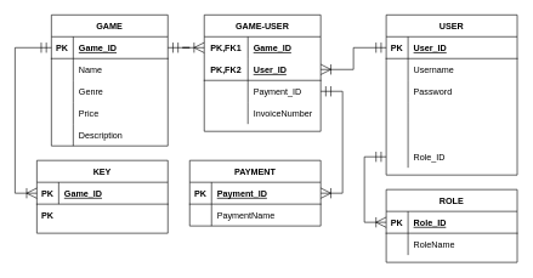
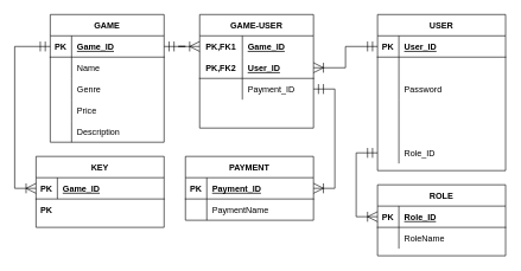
  <mxCell id="0" />
  <mxCell id="1" parent="0" />
  <mxCell id="2" value="GAME" style="shape=table;startSize=30;container=1;collapsible=1;childLayout=tableLayout;fixedRows=1;rowLines=0;fontStyle=1;align=center;resizeLast=1;fillColor=default;strokeColor=default;fontColor=default;" parent="1" vertex="1"><mxGeometry x="70" y="20" width="160" height="180" as="geometry"><mxRectangle x="40" y="40" width="60" height="30" as="alternateBounds" /></mxGeometry></mxCell>
  <mxCell id="3" value="" style="shape=partialRectangle;collapsible=0;dropTarget=0;pointerEvents=0;fillColor=none;top=0;left=0;bottom=1;right=0;points=[[0,0.5],[1,0.5]];portConstraint=eastwest;fontColor=default;" parent="2" vertex="1"><mxGeometry y="30" width="160" height="30" as="geometry" /></mxCell>
  <mxCell id="4" value="PK" style="shape=partialRectangle;connectable=0;fillColor=none;top=0;left=0;bottom=0;right=0;fontStyle=1;overflow=hidden;" parent="3" vertex="1"><mxGeometry width="30" height="30" as="geometry"><mxRectangle width="30" height="30" as="alternateBounds" /></mxGeometry></mxCell>
  <mxCell id="5" value="Game_ID" style="shape=partialRectangle;connectable=0;fillColor=none;top=0;left=0;bottom=0;right=0;align=left;spacingLeft=6;fontStyle=5;overflow=hidden;fontColor=default;" parent="3" vertex="1"><mxGeometry x="30" width="130" height="30" as="geometry"><mxRectangle width="130" height="30" as="alternateBounds" /></mxGeometry></mxCell>
  <mxCell id="6" value="" style="shape=partialRectangle;collapsible=0;dropTarget=0;pointerEvents=0;fillColor=none;top=0;left=0;bottom=0;right=0;points=[[0,0.5],[1,0.5]];portConstraint=eastwest;" parent="2" vertex="1"><mxGeometry y="60" width="160" height="30" as="geometry" /></mxCell>
  <mxCell id="7" value="" style="shape=partialRectangle;connectable=0;fillColor=none;top=0;left=0;bottom=0;right=0;editable=1;overflow=hidden;" parent="6" vertex="1"><mxGeometry width="30" height="30" as="geometry"><mxRectangle width="30" height="30" as="alternateBounds" /></mxGeometry></mxCell>
  <mxCell id="8" value="Name" style="shape=partialRectangle;connectable=0;fillColor=none;top=0;left=0;bottom=0;right=0;align=left;spacingLeft=6;overflow=hidden;fontColor=default;" parent="6" vertex="1"><mxGeometry x="30" width="130" height="30" as="geometry"><mxRectangle width="130" height="30" as="alternateBounds" /></mxGeometry></mxCell>
  <mxCell id="9" value="" style="shape=partialRectangle;collapsible=0;dropTarget=0;pointerEvents=0;fillColor=none;top=0;left=0;bottom=0;right=0;points=[[0,0.5],[1,0.5]];portConstraint=eastwest;" parent="2" vertex="1"><mxGeometry y="90" width="160" height="30" as="geometry" /></mxCell>
  <mxCell id="10" value="" style="shape=partialRectangle;connectable=0;fillColor=none;top=0;left=0;bottom=0;right=0;editable=1;overflow=hidden;" parent="9" vertex="1"><mxGeometry width="30" height="30" as="geometry"><mxRectangle width="30" height="30" as="alternateBounds" /></mxGeometry></mxCell>
  <mxCell id="11" value="Genre" style="shape=partialRectangle;connectable=0;fillColor=none;top=0;left=0;bottom=0;right=0;align=left;spacingLeft=6;overflow=hidden;fontColor=default;" parent="9" vertex="1"><mxGeometry x="30" width="130" height="30" as="geometry"><mxRectangle width="130" height="30" as="alternateBounds" /></mxGeometry></mxCell>
  <mxCell id="12" value="" style="shape=partialRectangle;collapsible=0;dropTarget=0;pointerEvents=0;fillColor=none;top=0;left=0;bottom=0;right=0;points=[[0,0.5],[1,0.5]];portConstraint=eastwest;" parent="2" vertex="1"><mxGeometry y="120" width="160" height="30" as="geometry" /></mxCell>
  <mxCell id="13" value="" style="shape=partialRectangle;connectable=0;fillColor=none;top=0;left=0;bottom=0;right=0;editable=1;overflow=hidden;" parent="12" vertex="1"><mxGeometry width="30" height="30" as="geometry"><mxRectangle width="30" height="30" as="alternateBounds" /></mxGeometry></mxCell>
  <mxCell id="14" value="Price" style="shape=partialRectangle;connectable=0;fillColor=none;top=0;left=0;bottom=0;right=0;align=left;spacingLeft=6;overflow=hidden;fontColor=default;strokeColor=default;" parent="12" vertex="1"><mxGeometry x="30" width="130" height="30" as="geometry"><mxRectangle width="130" height="30" as="alternateBounds" /></mxGeometry></mxCell>
  <mxCell id="15" value="" style="shape=partialRectangle;collapsible=0;dropTarget=0;pointerEvents=0;fillColor=none;top=0;left=0;bottom=0;right=0;points=[[0,0.5],[1,0.5]];portConstraint=eastwest;" parent="2" vertex="1"><mxGeometry y="150" width="160" height="30" as="geometry" /></mxCell>
  <mxCell id="16" value="" style="shape=partialRectangle;connectable=0;fillColor=none;top=0;left=0;bottom=0;right=0;editable=1;overflow=hidden;" parent="15" vertex="1"><mxGeometry width="30" height="30" as="geometry"><mxRectangle width="30" height="30" as="alternateBounds" /></mxGeometry></mxCell>
  <mxCell id="17" value="Description" style="shape=partialRectangle;connectable=0;fillColor=none;top=0;left=0;bottom=0;right=0;align=left;spacingLeft=6;overflow=hidden;fontColor=default;strokeColor=default;" parent="15" vertex="1"><mxGeometry x="30" width="130" height="30" as="geometry"><mxRectangle width="130" height="30" as="alternateBounds" /></mxGeometry></mxCell>
  <mxCell id="18" value="" style="edgeStyle=orthogonalEdgeStyle;fontSize=12;html=1;endArrow=ERoneToMany;startArrow=ERmandOne;rounded=0;fontColor=default;strokeColor=default;labelBackgroundColor=default;exitX=1;exitY=0.5;exitDx=0;exitDy=0;endSize=12;startSize=12;entryX=1;entryY=0.5;entryDx=0;entryDy=0;" parent="1" source="26" target="52" edge="1"><mxGeometry width="100" height="100" relative="1" as="geometry"><mxPoint x="490" y="310" as="sourcePoint" /><mxPoint x="470" y="290" as="targetPoint" /><Array as="points"><mxPoint x="470" y="125" /><mxPoint x="470" y="265" /></Array></mxGeometry></mxCell>
  <mxCell id="19" value="GAME-USER" style="shape=table;startSize=30;container=1;collapsible=1;childLayout=tableLayout;fixedRows=1;rowLines=0;fontStyle=1;align=center;resizeLast=1;fontColor=default;strokeColor=default;fillColor=default;" parent="1" vertex="1"><mxGeometry x="280" y="20" width="160" height="160" as="geometry" /></mxCell>
  <mxCell id="20" value="" style="shape=partialRectangle;collapsible=0;dropTarget=0;pointerEvents=0;fillColor=none;top=0;left=0;bottom=0;right=0;points=[[0,0.5],[1,0.5]];portConstraint=eastwest;fontColor=default;strokeColor=default;" parent="19" vertex="1"><mxGeometry y="30" width="160" height="30" as="geometry" /></mxCell>
  <mxCell id="21" value="PK,FK1" style="shape=partialRectangle;connectable=0;fillColor=none;top=0;left=0;bottom=0;right=0;fontStyle=1;overflow=hidden;fontColor=default;strokeColor=default;" parent="20" vertex="1"><mxGeometry width="60" height="30" as="geometry"><mxRectangle width="60" height="30" as="alternateBounds" /></mxGeometry></mxCell>
  <mxCell id="22" value="Game_ID" style="shape=partialRectangle;connectable=0;fillColor=none;top=0;left=0;bottom=0;right=0;align=left;spacingLeft=6;fontStyle=5;overflow=hidden;fontColor=default;strokeColor=default;" parent="20" vertex="1"><mxGeometry x="60" width="100" height="30" as="geometry"><mxRectangle width="100" height="30" as="alternateBounds" /></mxGeometry></mxCell>
  <mxCell id="23" value="" style="shape=partialRectangle;collapsible=0;dropTarget=0;pointerEvents=0;fillColor=none;top=0;left=0;bottom=1;right=0;points=[[0,0.5],[1,0.5]];portConstraint=eastwest;fontColor=default;strokeColor=default;" parent="19" vertex="1"><mxGeometry y="60" width="160" height="30" as="geometry" /></mxCell>
  <mxCell id="24" value="PK,FK2" style="shape=partialRectangle;connectable=0;fillColor=none;top=0;left=0;bottom=0;right=0;fontStyle=1;overflow=hidden;fontColor=default;strokeColor=default;" parent="23" vertex="1"><mxGeometry width="60" height="30" as="geometry"><mxRectangle width="60" height="30" as="alternateBounds" /></mxGeometry></mxCell>
  <mxCell id="25" value="User_ID" style="shape=partialRectangle;connectable=0;fillColor=none;top=0;left=0;bottom=0;right=0;align=left;spacingLeft=6;fontStyle=5;overflow=hidden;fontColor=default;strokeColor=default;" parent="23" vertex="1"><mxGeometry x="60" width="100" height="30" as="geometry"><mxRectangle width="100" height="30" as="alternateBounds" /></mxGeometry></mxCell>
  <mxCell id="26" value="" style="shape=partialRectangle;collapsible=0;dropTarget=0;pointerEvents=0;fillColor=none;top=0;left=0;bottom=0;right=0;points=[[0,0.5],[1,0.5]];portConstraint=eastwest;fontColor=default;strokeColor=default;" parent="19" vertex="1"><mxGeometry y="90" width="160" height="30" as="geometry" /></mxCell>
  <mxCell id="27" value="" style="shape=partialRectangle;connectable=0;fillColor=none;top=0;left=0;bottom=0;right=0;editable=1;overflow=hidden;fontColor=default;strokeColor=default;" parent="26" vertex="1"><mxGeometry width="60" height="30" as="geometry"><mxRectangle width="60" height="30" as="alternateBounds" /></mxGeometry></mxCell>
  <mxCell id="28" value="Payment_ID" style="shape=partialRectangle;connectable=0;fillColor=none;top=0;left=0;bottom=0;right=0;align=left;spacingLeft=6;overflow=hidden;fontColor=default;strokeColor=default;" parent="26" vertex="1"><mxGeometry x="60" width="100" height="30" as="geometry"><mxRectangle width="100" height="30" as="alternateBounds" /></mxGeometry></mxCell>
  <mxCell id="29" value="" style="shape=partialRectangle;collapsible=0;dropTarget=0;pointerEvents=0;fillColor=none;top=0;left=0;bottom=0;right=0;points=[[0,0.5],[1,0.5]];portConstraint=eastwest;fontColor=default;strokeColor=default;" parent="19" vertex="1"><mxGeometry y="120" width="160" height="30" as="geometry" /></mxCell>
  <mxCell id="30" value="" style="shape=partialRectangle;connectable=0;fillColor=none;top=0;left=0;bottom=0;right=0;editable=1;overflow=hidden;fontColor=default;strokeColor=default;" parent="29" vertex="1"><mxGeometry width="60" height="30" as="geometry"><mxRectangle width="60" height="30" as="alternateBounds" /></mxGeometry></mxCell>
- <mxCell id="31" value="InvoiceNumber" style="shape=partialRectangle;connectable=0;fillColor=none;top=0;left=0;bottom=0;right=0;align=left;spacingLeft=6;overflow=hidden;fontColor=default;strokeColor=default;" parent="29" vertex="1"><mxGeometry x="60" width="100" height="30" as="geometry"><mxRectangle width="100" height="30" as="alternateBounds" /></mxGeometry></mxCell>
  <mxCell id="32" value="USER" style="shape=table;startSize=30;container=1;collapsible=1;childLayout=tableLayout;fixedRows=1;rowLines=0;fontStyle=1;align=center;resizeLast=1;fontColor=default;strokeColor=default;fillColor=default;" parent="1" vertex="1"><mxGeometry x="530" y="20" width="180" height="220" as="geometry" /></mxCell>
  <mxCell id="33" value="" style="shape=partialRectangle;collapsible=0;dropTarget=0;pointerEvents=0;fillColor=none;top=0;left=0;bottom=1;right=0;points=[[0,0.5],[1,0.5]];portConstraint=eastwest;fontColor=default;strokeColor=default;" parent="32" vertex="1"><mxGeometry y="30" width="180" height="30" as="geometry" /></mxCell>
  <mxCell id="34" value="PK" style="shape=partialRectangle;connectable=0;fillColor=none;top=0;left=0;bottom=0;right=0;fontStyle=1;overflow=hidden;fontColor=default;strokeColor=default;" parent="33" vertex="1"><mxGeometry width="30" height="30" as="geometry"><mxRectangle width="30" height="30" as="alternateBounds" /></mxGeometry></mxCell>
  <mxCell id="35" value="User_ID" style="shape=partialRectangle;connectable=0;fillColor=none;top=0;left=0;bottom=0;right=0;align=left;spacingLeft=6;fontStyle=5;overflow=hidden;fontColor=default;strokeColor=default;" parent="33" vertex="1"><mxGeometry x="30" width="150" height="30" as="geometry"><mxRectangle width="150" height="30" as="alternateBounds" /></mxGeometry></mxCell>
  <mxCell id="36" value="" style="shape=partialRectangle;collapsible=0;dropTarget=0;pointerEvents=0;fillColor=none;top=0;left=0;bottom=0;right=0;points=[[0,0.5],[1,0.5]];portConstraint=eastwest;fontColor=default;strokeColor=default;" parent="32" vertex="1"><mxGeometry y="60" width="180" height="30" as="geometry" /></mxCell>
  <mxCell id="37" value="" style="shape=partialRectangle;connectable=0;fillColor=none;top=0;left=0;bottom=0;right=0;editable=1;overflow=hidden;fontColor=default;strokeColor=default;" parent="36" vertex="1"><mxGeometry width="30" height="30" as="geometry"><mxRectangle width="30" height="30" as="alternateBounds" /></mxGeometry></mxCell>
- <mxCell id="38" value="Username" style="shape=partialRectangle;connectable=0;fillColor=none;top=0;left=0;bottom=0;right=0;align=left;spacingLeft=6;overflow=hidden;fontColor=default;strokeColor=default;" parent="36" vertex="1"><mxGeometry x="30" width="150" height="30" as="geometry"><mxRectangle width="150" height="30" as="alternateBounds" /></mxGeometry></mxCell>
  <mxCell id="39" value="" style="shape=partialRectangle;collapsible=0;dropTarget=0;pointerEvents=0;fillColor=none;top=0;left=0;bottom=0;right=0;points=[[0,0.5],[1,0.5]];portConstraint=eastwest;fontColor=default;strokeColor=default;" parent="32" vertex="1"><mxGeometry y="90" width="180" height="30" as="geometry" /></mxCell>
  <mxCell id="40" value="" style="shape=partialRectangle;connectable=0;fillColor=none;top=0;left=0;bottom=0;right=0;editable=1;overflow=hidden;fontColor=default;strokeColor=default;" parent="39" vertex="1"><mxGeometry width="30" height="30" as="geometry"><mxRectangle width="30" height="30" as="alternateBounds" /></mxGeometry></mxCell>
  <mxCell id="41" value="Password" style="shape=partialRectangle;connectable=0;fillColor=none;top=0;left=0;bottom=0;right=0;align=left;spacingLeft=6;overflow=hidden;fontColor=default;strokeColor=default;" parent="39" vertex="1"><mxGeometry x="30" width="150" height="30" as="geometry"><mxRectangle width="150" height="30" as="alternateBounds" /></mxGeometry></mxCell>
  <mxCell id="42" value="" style="shape=partialRectangle;collapsible=0;dropTarget=0;pointerEvents=0;fillColor=none;top=0;left=0;bottom=0;right=0;points=[[0,0.5],[1,0.5]];portConstraint=eastwest;fontColor=default;strokeColor=default;" parent="32" vertex="1"><mxGeometry y="120" width="180" height="30" as="geometry" /></mxCell>
  <mxCell id="43" value="" style="shape=partialRectangle;connectable=0;fillColor=none;top=0;left=0;bottom=0;right=0;editable=1;overflow=hidden;fontColor=default;strokeColor=default;" parent="42" vertex="1"><mxGeometry width="30" height="30" as="geometry"><mxRectangle width="30" height="30" as="alternateBounds" /></mxGeometry></mxCell>
  <mxCell id="44" value="" style="shape=partialRectangle;collapsible=0;dropTarget=0;pointerEvents=0;fillColor=none;top=0;left=0;bottom=0;right=0;points=[[0,0.5],[1,0.5]];portConstraint=eastwest;fontColor=default;strokeColor=default;" parent="32" vertex="1"><mxGeometry y="150" width="180" height="30" as="geometry" /></mxCell>
  <mxCell id="45" value="" style="shape=partialRectangle;connectable=0;fillColor=none;top=0;left=0;bottom=0;right=0;editable=1;overflow=hidden;fontColor=default;strokeColor=default;" parent="44" vertex="1"><mxGeometry width="30" height="30" as="geometry"><mxRectangle width="30" height="30" as="alternateBounds" /></mxGeometry></mxCell>
  <mxCell id="46" value="" style="shape=partialRectangle;collapsible=0;dropTarget=0;pointerEvents=0;fillColor=none;top=0;left=0;bottom=0;right=0;points=[[0,0.5],[1,0.5]];portConstraint=eastwest;fontColor=default;strokeColor=default;" parent="32" vertex="1"><mxGeometry y="180" width="180" height="30" as="geometry" /></mxCell>
  <mxCell id="47" value="" style="shape=partialRectangle;connectable=0;fillColor=none;top=0;left=0;bottom=0;right=0;editable=1;overflow=hidden;fontColor=default;strokeColor=default;" parent="46" vertex="1"><mxGeometry width="30" height="30" as="geometry"><mxRectangle width="30" height="30" as="alternateBounds" /></mxGeometry></mxCell>
  <mxCell id="48" value="Role_ID" style="shape=partialRectangle;connectable=0;fillColor=none;top=0;left=0;bottom=0;right=0;align=left;spacingLeft=6;overflow=hidden;fontColor=default;strokeColor=default;" parent="46" vertex="1"><mxGeometry x="30" width="150" height="30" as="geometry"><mxRectangle width="150" height="30" as="alternateBounds" /></mxGeometry></mxCell>
  <mxCell id="49" value="" style="edgeStyle=entityRelationEdgeStyle;fontSize=12;html=1;endArrow=ERoneToMany;startArrow=ERmandOne;rounded=0;fontColor=default;entryX=0;entryY=0.5;entryDx=0;entryDy=0;strokeColor=default;labelBackgroundColor=default;exitX=1;exitY=0.5;exitDx=0;exitDy=0;endSize=12;startSize=12;" parent="1" source="3" target="20" edge="1"><mxGeometry width="100" height="100" relative="1" as="geometry"><mxPoint x="190" y="360" as="sourcePoint" /><mxPoint x="290" y="260" as="targetPoint" /></mxGeometry></mxCell>
  <mxCell id="50" value="" style="edgeStyle=orthogonalEdgeStyle;fontSize=12;html=1;endArrow=ERoneToMany;startArrow=ERmandOne;rounded=0;fontColor=default;entryX=1;entryY=0.5;entryDx=0;entryDy=0;strokeColor=default;labelBackgroundColor=default;exitX=0;exitY=0.5;exitDx=0;exitDy=0;endSize=12;startSize=12;" parent="1" source="33" target="23" edge="1"><mxGeometry width="100" height="100" relative="1" as="geometry"><mxPoint x="300" y="240" as="sourcePoint" /><mxPoint x="380" y="240" as="targetPoint" /></mxGeometry></mxCell>
  <mxCell id="51" value="PAYMENT" style="shape=table;startSize=30;container=1;collapsible=1;childLayout=tableLayout;fixedRows=1;rowLines=0;fontStyle=1;align=center;resizeLast=1;fontColor=default;strokeColor=default;fillColor=default;" parent="1" vertex="1"><mxGeometry x="260" y="220" width="180" height="90" as="geometry" /></mxCell>
  <mxCell id="52" value="" style="shape=partialRectangle;collapsible=0;dropTarget=0;pointerEvents=0;fillColor=none;top=0;left=0;bottom=1;right=0;points=[[0,0.5],[1,0.5]];portConstraint=eastwest;fontColor=default;strokeColor=default;" parent="51" vertex="1"><mxGeometry y="30" width="180" height="30" as="geometry" /></mxCell>
  <mxCell id="53" value="PK" style="shape=partialRectangle;connectable=0;fillColor=none;top=0;left=0;bottom=0;right=0;fontStyle=1;overflow=hidden;fontColor=default;strokeColor=default;" parent="52" vertex="1"><mxGeometry width="30" height="30" as="geometry"><mxRectangle width="30" height="30" as="alternateBounds" /></mxGeometry></mxCell>
  <mxCell id="54" value="Payment_ID" style="shape=partialRectangle;connectable=0;fillColor=none;top=0;left=0;bottom=0;right=0;align=left;spacingLeft=6;fontStyle=5;overflow=hidden;fontColor=default;strokeColor=default;" parent="52" vertex="1"><mxGeometry x="30" width="150" height="30" as="geometry"><mxRectangle width="150" height="30" as="alternateBounds" /></mxGeometry></mxCell>
  <mxCell id="55" value="" style="shape=partialRectangle;collapsible=0;dropTarget=0;pointerEvents=0;fillColor=none;top=0;left=0;bottom=0;right=0;points=[[0,0.5],[1,0.5]];portConstraint=eastwest;fontColor=default;strokeColor=default;" parent="51" vertex="1"><mxGeometry y="60" width="180" height="30" as="geometry" /></mxCell>
  <mxCell id="56" value="" style="shape=partialRectangle;connectable=0;fillColor=none;top=0;left=0;bottom=0;right=0;editable=1;overflow=hidden;fontColor=default;strokeColor=default;" parent="55" vertex="1"><mxGeometry width="30" height="30" as="geometry"><mxRectangle width="30" height="30" as="alternateBounds" /></mxGeometry></mxCell>
  <mxCell id="57" value="PaymentName" style="shape=partialRectangle;connectable=0;fillColor=none;top=0;left=0;bottom=0;right=0;align=left;spacingLeft=6;overflow=hidden;fontColor=default;strokeColor=default;" parent="55" vertex="1"><mxGeometry x="30" width="150" height="30" as="geometry"><mxRectangle width="150" height="30" as="alternateBounds" /></mxGeometry></mxCell>
  <mxCell id="58" value="ROLE" style="shape=table;startSize=30;container=1;collapsible=1;childLayout=tableLayout;fixedRows=1;rowLines=0;fontStyle=1;align=center;resizeLast=1;fontColor=default;strokeColor=default;fillColor=default;" parent="1" vertex="1"><mxGeometry x="530" y="260" width="180" height="100" as="geometry" /></mxCell>
  <mxCell id="59" value="" style="shape=partialRectangle;collapsible=0;dropTarget=0;pointerEvents=0;fillColor=none;top=0;left=0;bottom=1;right=0;points=[[0,0.5],[1,0.5]];portConstraint=eastwest;fontColor=default;strokeColor=default;" parent="58" vertex="1"><mxGeometry y="30" width="180" height="30" as="geometry" /></mxCell>
  <mxCell id="60" value="PK" style="shape=partialRectangle;connectable=0;fillColor=none;top=0;left=0;bottom=0;right=0;fontStyle=1;overflow=hidden;fontColor=default;strokeColor=default;" parent="59" vertex="1"><mxGeometry width="30" height="30" as="geometry"><mxRectangle width="30" height="30" as="alternateBounds" /></mxGeometry></mxCell>
  <mxCell id="61" value="Role_ID" style="shape=partialRectangle;connectable=0;fillColor=none;top=0;left=0;bottom=0;right=0;align=left;spacingLeft=6;fontStyle=5;overflow=hidden;fontColor=default;strokeColor=default;" parent="59" vertex="1"><mxGeometry x="30" width="150" height="30" as="geometry"><mxRectangle width="150" height="30" as="alternateBounds" /></mxGeometry></mxCell>
  <mxCell id="62" value="" style="shape=partialRectangle;collapsible=0;dropTarget=0;pointerEvents=0;fillColor=none;top=0;left=0;bottom=0;right=0;points=[[0,0.5],[1,0.5]];portConstraint=eastwest;fontColor=default;strokeColor=default;" parent="58" vertex="1"><mxGeometry y="60" width="180" height="30" as="geometry" /></mxCell>
  <mxCell id="63" value="" style="shape=partialRectangle;connectable=0;fillColor=none;top=0;left=0;bottom=0;right=0;editable=1;overflow=hidden;fontColor=default;strokeColor=default;" parent="62" vertex="1"><mxGeometry width="30" height="30" as="geometry"><mxRectangle width="30" height="30" as="alternateBounds" /></mxGeometry></mxCell>
  <mxCell id="64" value="RoleName" style="shape=partialRectangle;connectable=0;fillColor=none;top=0;left=0;bottom=0;right=0;align=left;spacingLeft=6;overflow=hidden;fontColor=default;strokeColor=default;" parent="62" vertex="1"><mxGeometry x="30" width="150" height="30" as="geometry"><mxRectangle width="150" height="30" as="alternateBounds" /></mxGeometry></mxCell>
  <mxCell id="65" value="" style="edgeStyle=orthogonalEdgeStyle;fontSize=12;html=1;endArrow=ERoneToMany;startArrow=ERmandOne;rounded=0;fontColor=default;entryX=0;entryY=0.5;entryDx=0;entryDy=0;strokeColor=default;labelBackgroundColor=default;exitX=0;exitY=0.5;exitDx=0;exitDy=0;endSize=12;startSize=12;" parent="1" source="46" target="59" edge="1"><mxGeometry width="100" height="100" relative="1" as="geometry"><mxPoint x="510" y="290" as="sourcePoint" /><mxPoint x="590" y="290" as="targetPoint" /><Array as="points"><mxPoint x="500" y="215" /><mxPoint x="500" y="305" /></Array></mxGeometry></mxCell>
  <mxCell id="66" value="KEY" style="shape=table;startSize=30;container=1;collapsible=1;childLayout=tableLayout;fixedRows=1;rowLines=0;fontStyle=1;align=center;resizeLast=1;fontColor=default;strokeColor=default;fillColor=default;" parent="1" vertex="1"><mxGeometry x="50" y="220" width="180" height="100" as="geometry" /></mxCell>
  <mxCell id="67" value="" style="shape=partialRectangle;collapsible=0;dropTarget=0;pointerEvents=0;fillColor=none;top=0;left=0;bottom=1;right=0;points=[[0,0.5],[1,0.5]];portConstraint=eastwest;fontColor=default;strokeColor=default;" parent="66" vertex="1"><mxGeometry y="30" width="180" height="30" as="geometry" /></mxCell>
  <mxCell id="68" value="PK" style="shape=partialRectangle;connectable=0;fillColor=none;top=0;left=0;bottom=0;right=0;fontStyle=1;overflow=hidden;fontColor=default;strokeColor=default;" parent="67" vertex="1"><mxGeometry width="30" height="30" as="geometry"><mxRectangle width="30" height="30" as="alternateBounds" /></mxGeometry></mxCell>
  <mxCell id="69" value="Game_ID" style="shape=partialRectangle;connectable=0;fillColor=none;top=0;left=0;bottom=0;right=0;align=left;spacingLeft=6;fontStyle=5;overflow=hidden;fontColor=default;strokeColor=default;" parent="67" vertex="1"><mxGeometry x="30" width="150" height="30" as="geometry"><mxRectangle width="150" height="30" as="alternateBounds" /></mxGeometry></mxCell>
  <mxCell id="70" value="" style="shape=partialRectangle;collapsible=0;dropTarget=0;pointerEvents=0;fillColor=none;top=0;left=0;bottom=0;right=0;points=[[0,0.5],[1,0.5]];portConstraint=eastwest;fontColor=default;strokeColor=default;fontStyle=1" parent="66" vertex="1"><mxGeometry y="60" width="180" height="30" as="geometry" /></mxCell>
  <mxCell id="71" value="PK" style="shape=partialRectangle;connectable=0;fillColor=none;top=0;left=0;bottom=0;right=0;editable=1;overflow=hidden;fontColor=default;strokeColor=default;fontStyle=1" parent="70" vertex="1"><mxGeometry width="30" height="30" as="geometry"><mxRectangle width="30" height="30" as="alternateBounds" /></mxGeometry></mxCell>
  <mxCell id="72" value="" style="fontSize=12;html=1;endArrow=ERoneToMany;startArrow=ERmandOne;rounded=0;fontColor=default;strokeColor=default;labelBackgroundColor=default;endSize=12;startSize=12;entryX=0;entryY=0.5;entryDx=0;entryDy=0;labelPosition=center;verticalLabelPosition=middle;align=center;verticalAlign=top;horizontal=1;exitX=0;exitY=0.5;exitDx=0;exitDy=0;edgeStyle=orthogonalEdgeStyle;" parent="1" source="3" target="67" edge="1"><mxGeometry width="100" height="100" relative="1" as="geometry"><mxPoint x="-70" y="70" as="sourcePoint" /><mxPoint x="310" y="115" as="targetPoint" /><Array as="points"><mxPoint x="20" y="65" /><mxPoint x="20" y="265" /></Array></mxGeometry></mxCell>
